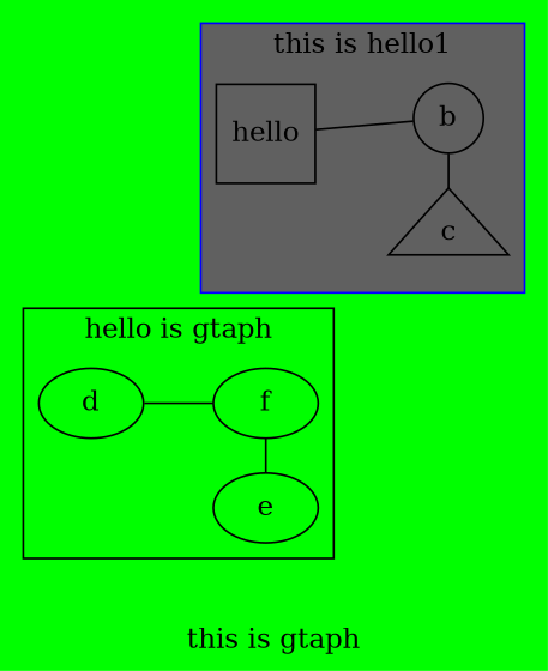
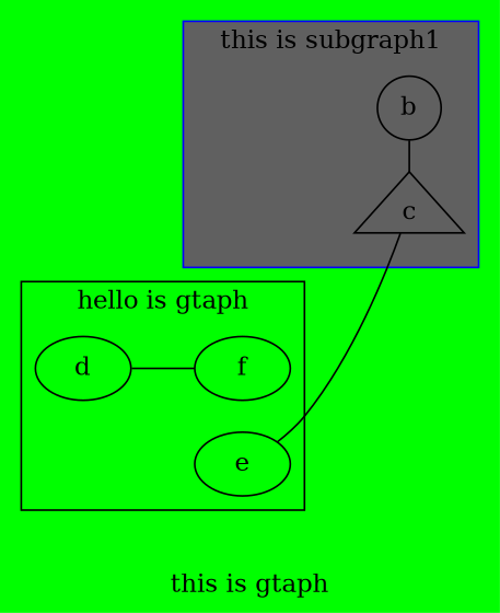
  graph {
    bgcolor=green
    label="this is gtaph"
    rankdir=LR
    b [shape=circle]
    c [shape=triangle]
-   n3 [label=hello shape=square]
    e
    f
    d
    subgraph cluster_1 {
      bgcolor="#606060"
      color=blue
-     label="this is hello1"
-     n3
+     label="this is subgraph1"
      subgraph sub_2 {
        bgcolor="#606060"
        color=blue
        label="this is subgraph1"
        rank=same
        b
        c
      }
    }
    subgraph cluster_3 {
      label="hello is gtaph"
      d
      subgraph sub_4 {
        label="hello is gtaph"
        rank=same
        e
        f
      }
      subgraph sub_5 {
        label="hello is gtaph"
        rank=max
        e
      }
    }
    b -- c
-   n3 -- b
-   e -- f
+   e -- c
    f -- d
  }
